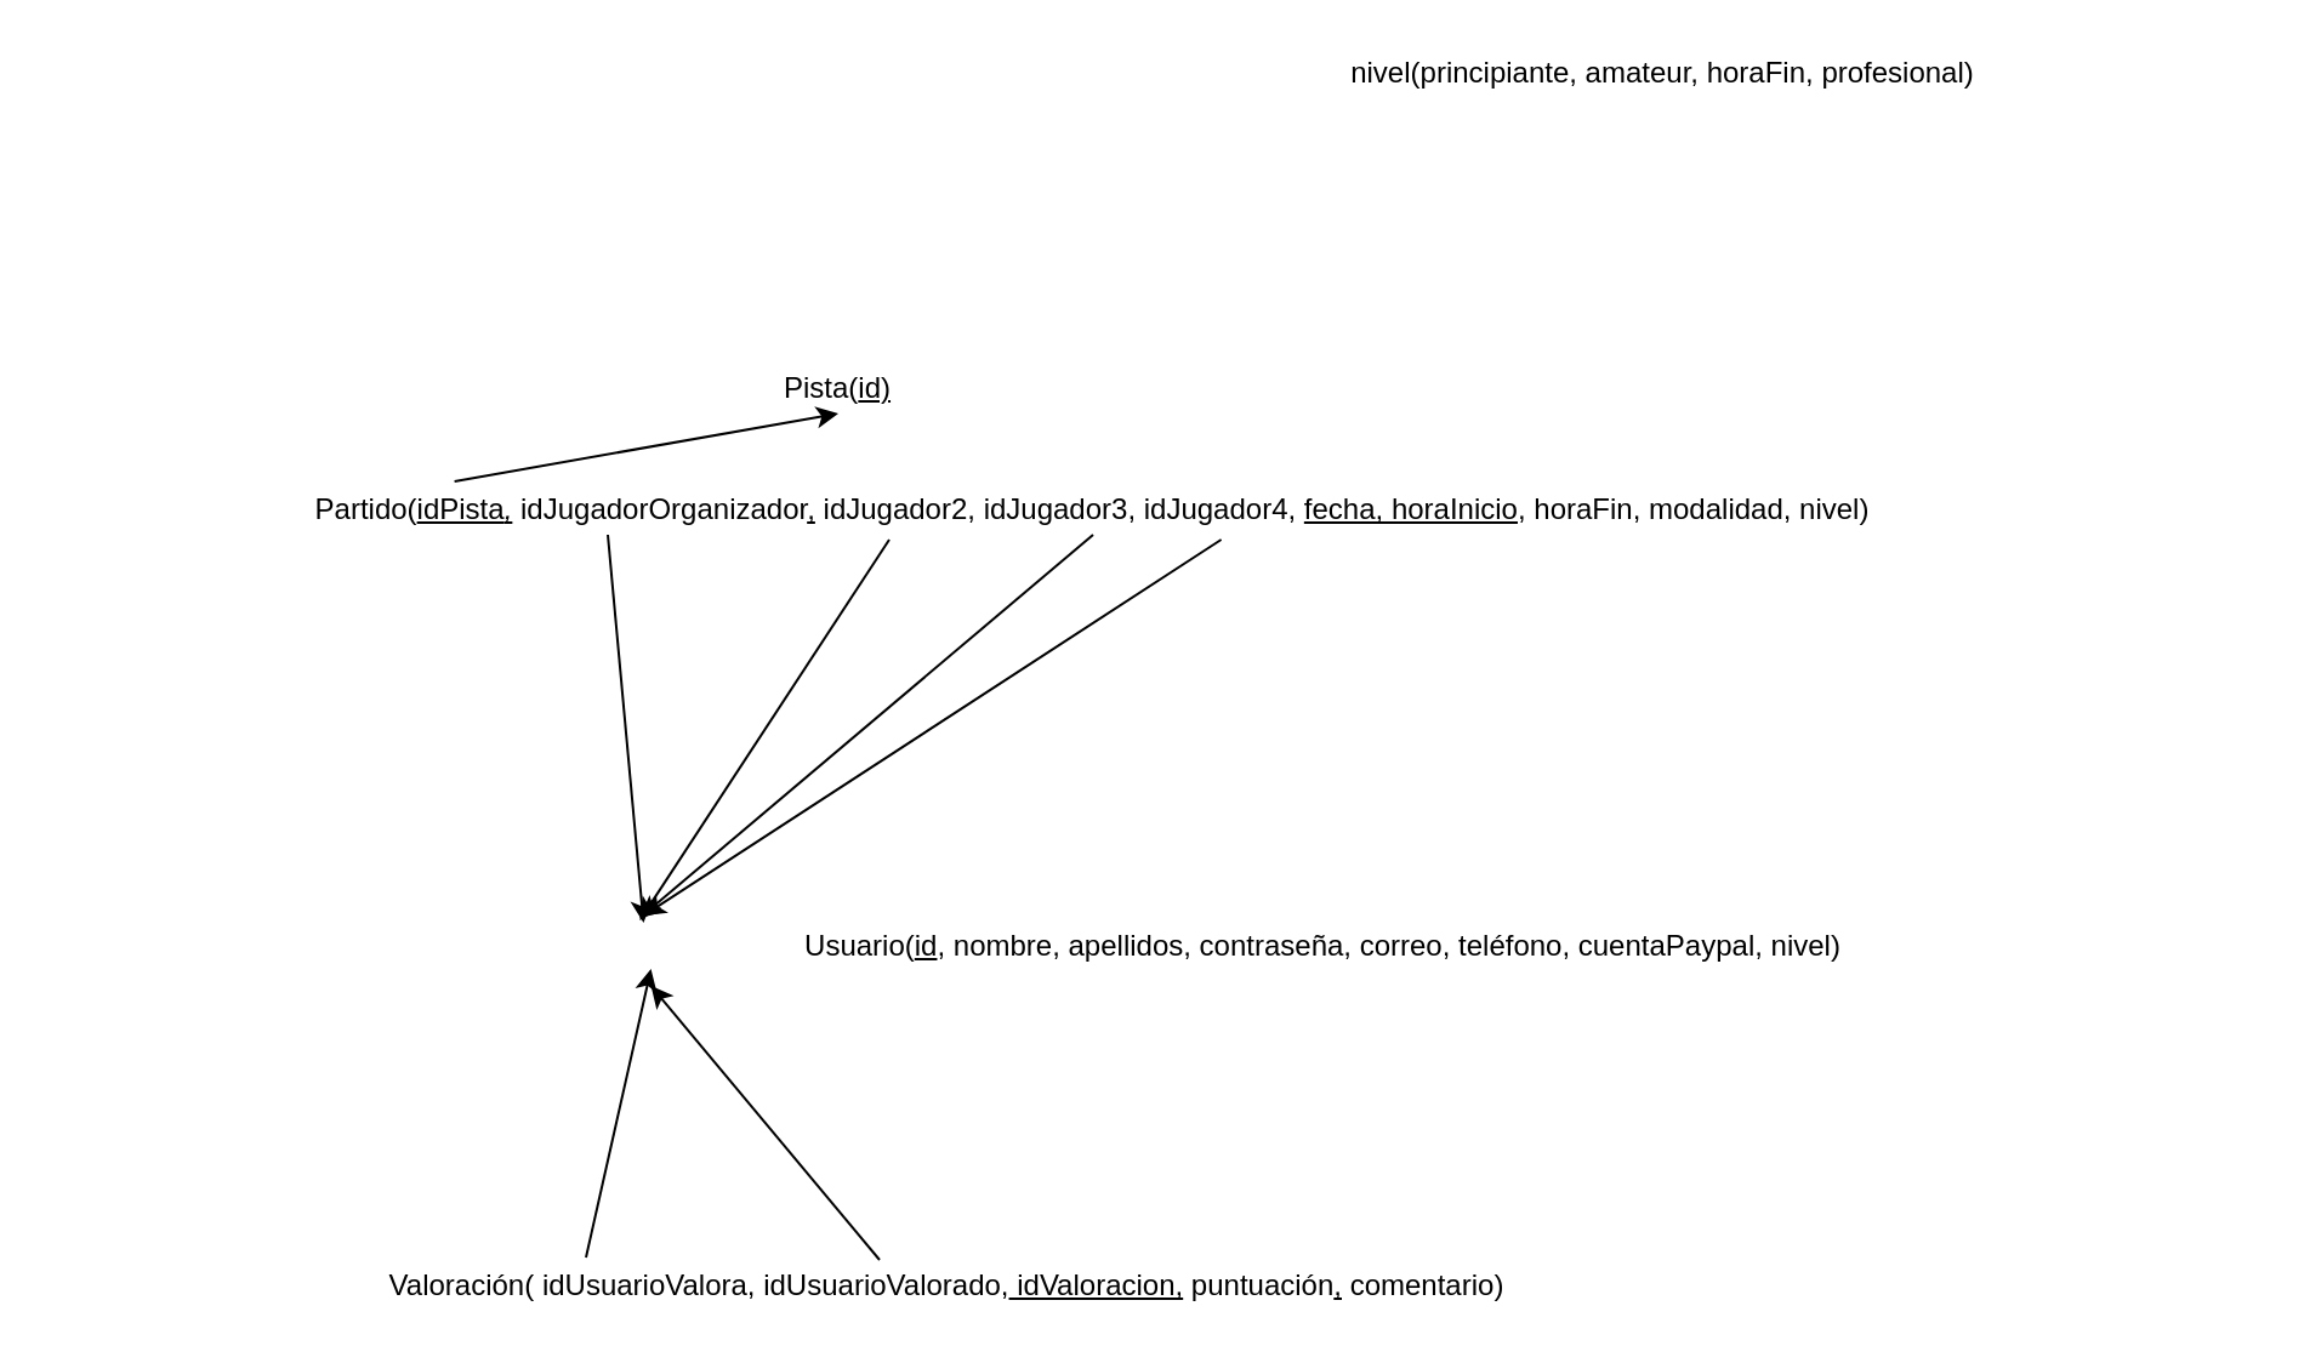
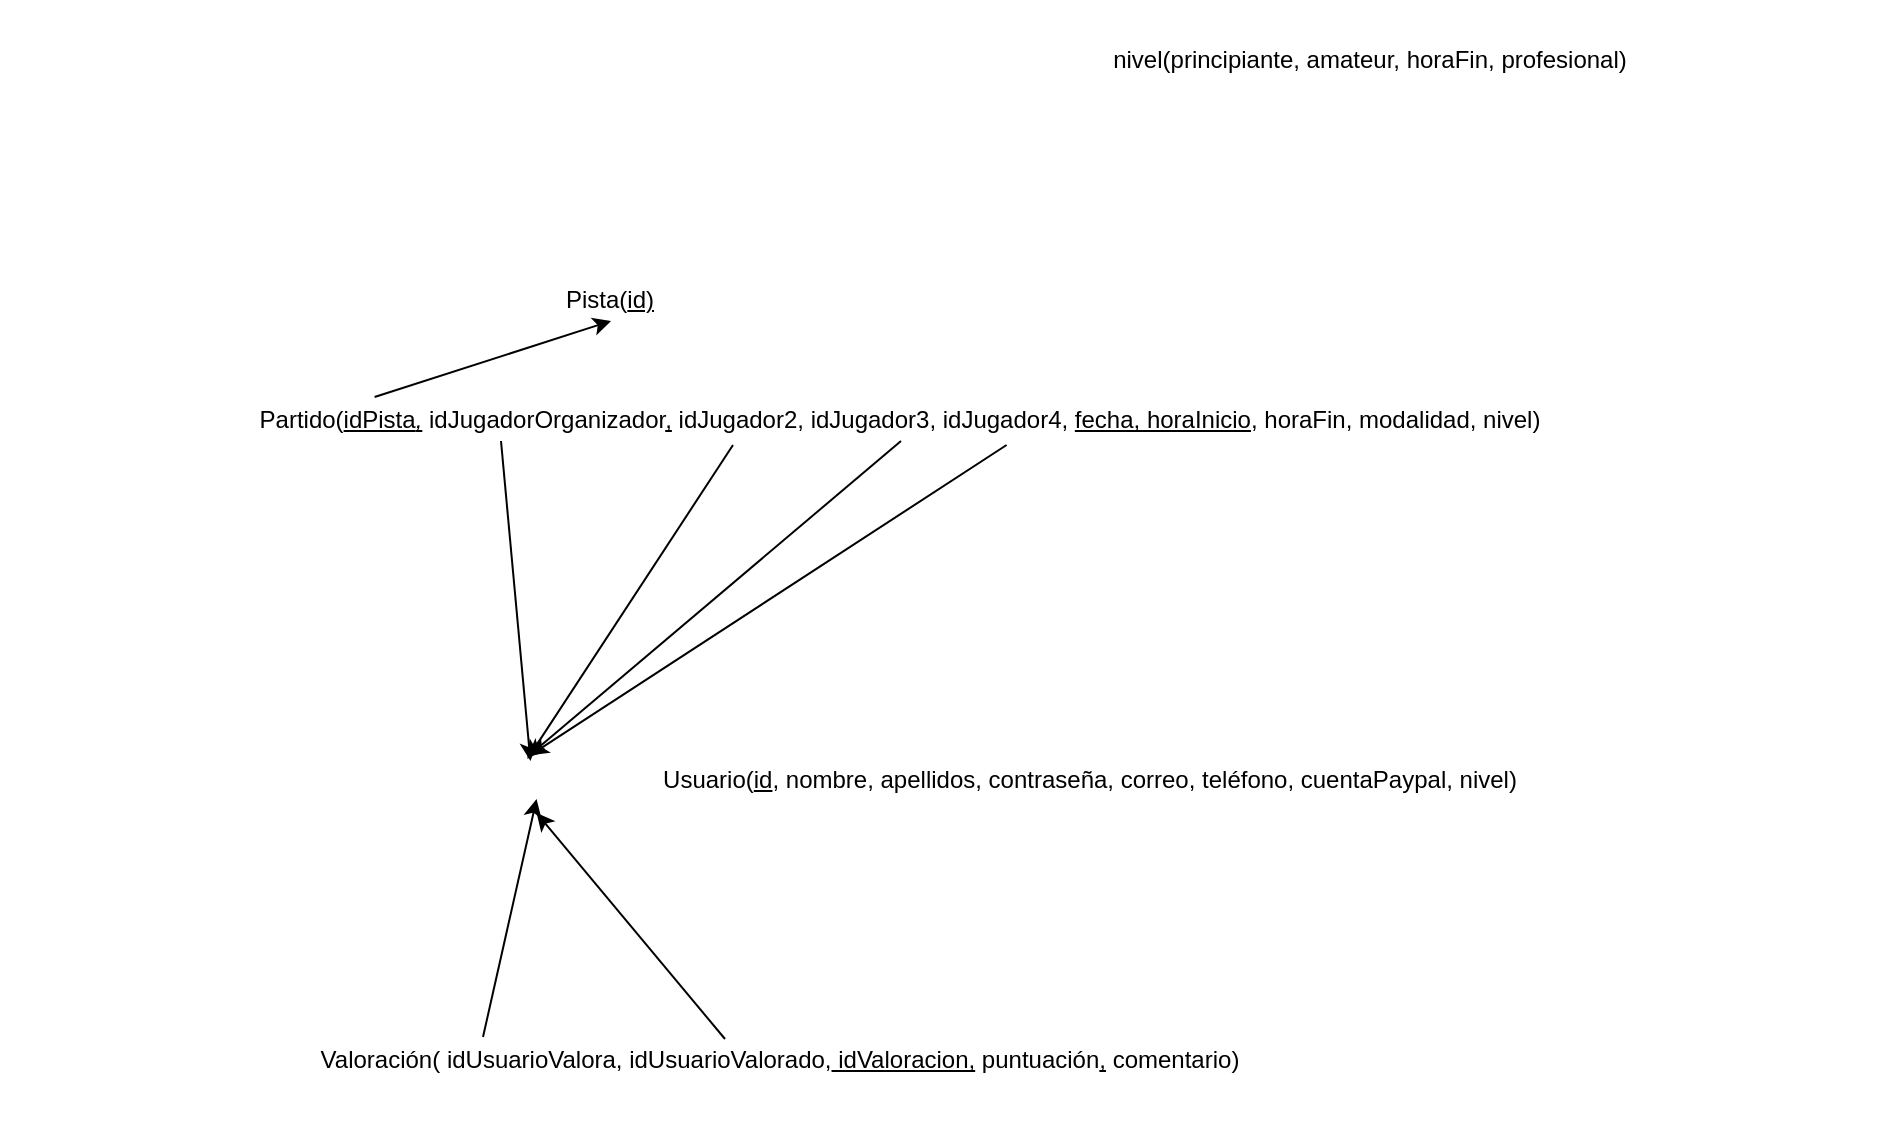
  <mxCell id="0" />
  <mxCell id="1" parent="0" />
  <mxCell id="2" value="Usuario(&lt;u&gt;id&lt;/u&gt;, nombre, apellidos, contraseña, correo, teléfono, cuentaPaypal, nivel)" style="text;html=1;strokeColor=none;fillColor=none;align=center;verticalAlign=middle;whiteSpace=wrap;rounded=0;" parent="1" vertex="1"><mxGeometry x="160" y="380" width="770" height="20" as="geometry" /></mxCell>
- <mxCell id="3" value="Pista(&lt;u&gt;id)&lt;/u&gt;" style="text;html=1;strokeColor=none;fillColor=none;align=center;verticalAlign=middle;whiteSpace=wrap;rounded=0;" parent="1" vertex="1"><mxGeometry x="60" y="150" width="570" height="20" as="geometry" /></mxCell>
+ <mxCell id="3" value="Pista(&lt;u&gt;id)&lt;/u&gt;" style="text;html=1;strokeColor=none;fillColor=none;align=center;verticalAlign=middle;whiteSpace=wrap;rounded=0;" parent="1" vertex="1"><mxGeometry x="20" y="140" width="570" height="20" as="geometry" /></mxCell>
  <mxCell id="4" value="Partido(&lt;u&gt;idPista&lt;/u&gt;&lt;i&gt;&lt;u&gt;,&lt;/u&gt;&amp;nbsp;&lt;/i&gt;idJugadorOrganizador&lt;u&gt;,&lt;/u&gt;&amp;nbsp;idJugador2, idJugador3, idJugador4, &lt;u&gt;fecha, horaInicio&lt;/u&gt;, horaFin, modalidad, nivel)" style="text;html=1;strokeColor=none;fillColor=none;align=center;verticalAlign=middle;whiteSpace=wrap;rounded=0;" parent="1" vertex="1"><mxGeometry x="50" y="200" width="800" height="20" as="geometry" /></mxCell>
  <mxCell id="5" value="Valoración( idUsuarioValora, idUsuarioValorado,&lt;u&gt; idValoracion,&lt;/u&gt; puntuación&lt;u&gt;,&lt;/u&gt;&amp;nbsp;comentario)" style="text;html=1;strokeColor=none;fillColor=none;align=center;verticalAlign=middle;whiteSpace=wrap;rounded=0;" parent="1" vertex="1"><mxGeometry x="140" y="520" width="500" height="20" as="geometry" /></mxCell>
  <mxCell id="6" value="nivel(principiante, amateur, horaFin, profesional)" style="text;html=1;strokeColor=none;fillColor=none;align=center;verticalAlign=middle;whiteSpace=wrap;rounded=0;" parent="1" vertex="1"><mxGeometry x="550" y="20" width="270" height="20" as="geometry" /></mxCell>
  <mxCell id="7" value="" style="endArrow=classic;html=1;exitX=0.171;exitY=-0.1;exitDx=0;exitDy=0;exitPerimeter=0;entryX=0.5;entryY=1;entryDx=0;entryDy=0;" parent="1" source="4" target="3" edge="1"><mxGeometry width="50" height="50" relative="1" as="geometry"><mxPoint x="180" y="150" as="sourcePoint" /><mxPoint x="230" y="100" as="targetPoint" /></mxGeometry></mxCell>
  <mxCell id="8" value="" style="endArrow=classic;html=1;exitX=0.25;exitY=1;exitDx=0;exitDy=0;entryX=0.136;entryY=0;entryDx=0;entryDy=0;entryPerimeter=0;" parent="1" source="4" target="2" edge="1"><mxGeometry width="50" height="50" relative="1" as="geometry"><mxPoint x="240" y="300" as="sourcePoint" /><mxPoint x="290" y="250" as="targetPoint" /></mxGeometry></mxCell>
  <mxCell id="9" value="" style="endArrow=classic;html=1;exitX=0.395;exitY=1.1;exitDx=0;exitDy=0;exitPerimeter=0;entryX=0.134;entryY=-0.05;entryDx=0;entryDy=0;entryPerimeter=0;" parent="1" source="4" target="2" edge="1"><mxGeometry width="50" height="50" relative="1" as="geometry"><mxPoint x="320" y="340" as="sourcePoint" /><mxPoint x="370" y="290" as="targetPoint" /></mxGeometry></mxCell>
  <mxCell id="10" value="" style="endArrow=classic;html=1;exitX=0.5;exitY=1;exitDx=0;exitDy=0;entryX=0.134;entryY=-0.1;entryDx=0;entryDy=0;entryPerimeter=0;" parent="1" source="4" target="2" edge="1"><mxGeometry width="50" height="50" relative="1" as="geometry"><mxPoint x="440" y="300" as="sourcePoint" /><mxPoint x="490" y="250" as="targetPoint" /></mxGeometry></mxCell>
  <mxCell id="11" value="" style="endArrow=classic;html=1;exitX=0.566;exitY=1.1;exitDx=0;exitDy=0;exitPerimeter=0;entryX=0.136;entryY=-0.15;entryDx=0;entryDy=0;entryPerimeter=0;" parent="1" source="4" target="2" edge="1"><mxGeometry width="50" height="50" relative="1" as="geometry"><mxPoint x="500" y="340" as="sourcePoint" /><mxPoint x="550" y="290" as="targetPoint" /></mxGeometry></mxCell>
  <mxCell id="12" value="" style="endArrow=classic;html=1;entryX=0.14;entryY=0.95;entryDx=0;entryDy=0;entryPerimeter=0;exitX=0.202;exitY=-0.1;exitDx=0;exitDy=0;exitPerimeter=0;" parent="1" source="5" target="2" edge="1"><mxGeometry width="50" height="50" relative="1" as="geometry"><mxPoint x="240" y="480" as="sourcePoint" /><mxPoint x="290" y="430" as="targetPoint" /></mxGeometry></mxCell>
  <mxCell id="13" value="" style="endArrow=classic;html=1;entryX=0.14;entryY=1.3;entryDx=0;entryDy=0;entryPerimeter=0;exitX=0.444;exitY=-0.05;exitDx=0;exitDy=0;exitPerimeter=0;" parent="1" source="5" target="2" edge="1"><mxGeometry width="50" height="50" relative="1" as="geometry"><mxPoint x="350" y="500" as="sourcePoint" /><mxPoint x="400" y="450" as="targetPoint" /></mxGeometry></mxCell>
